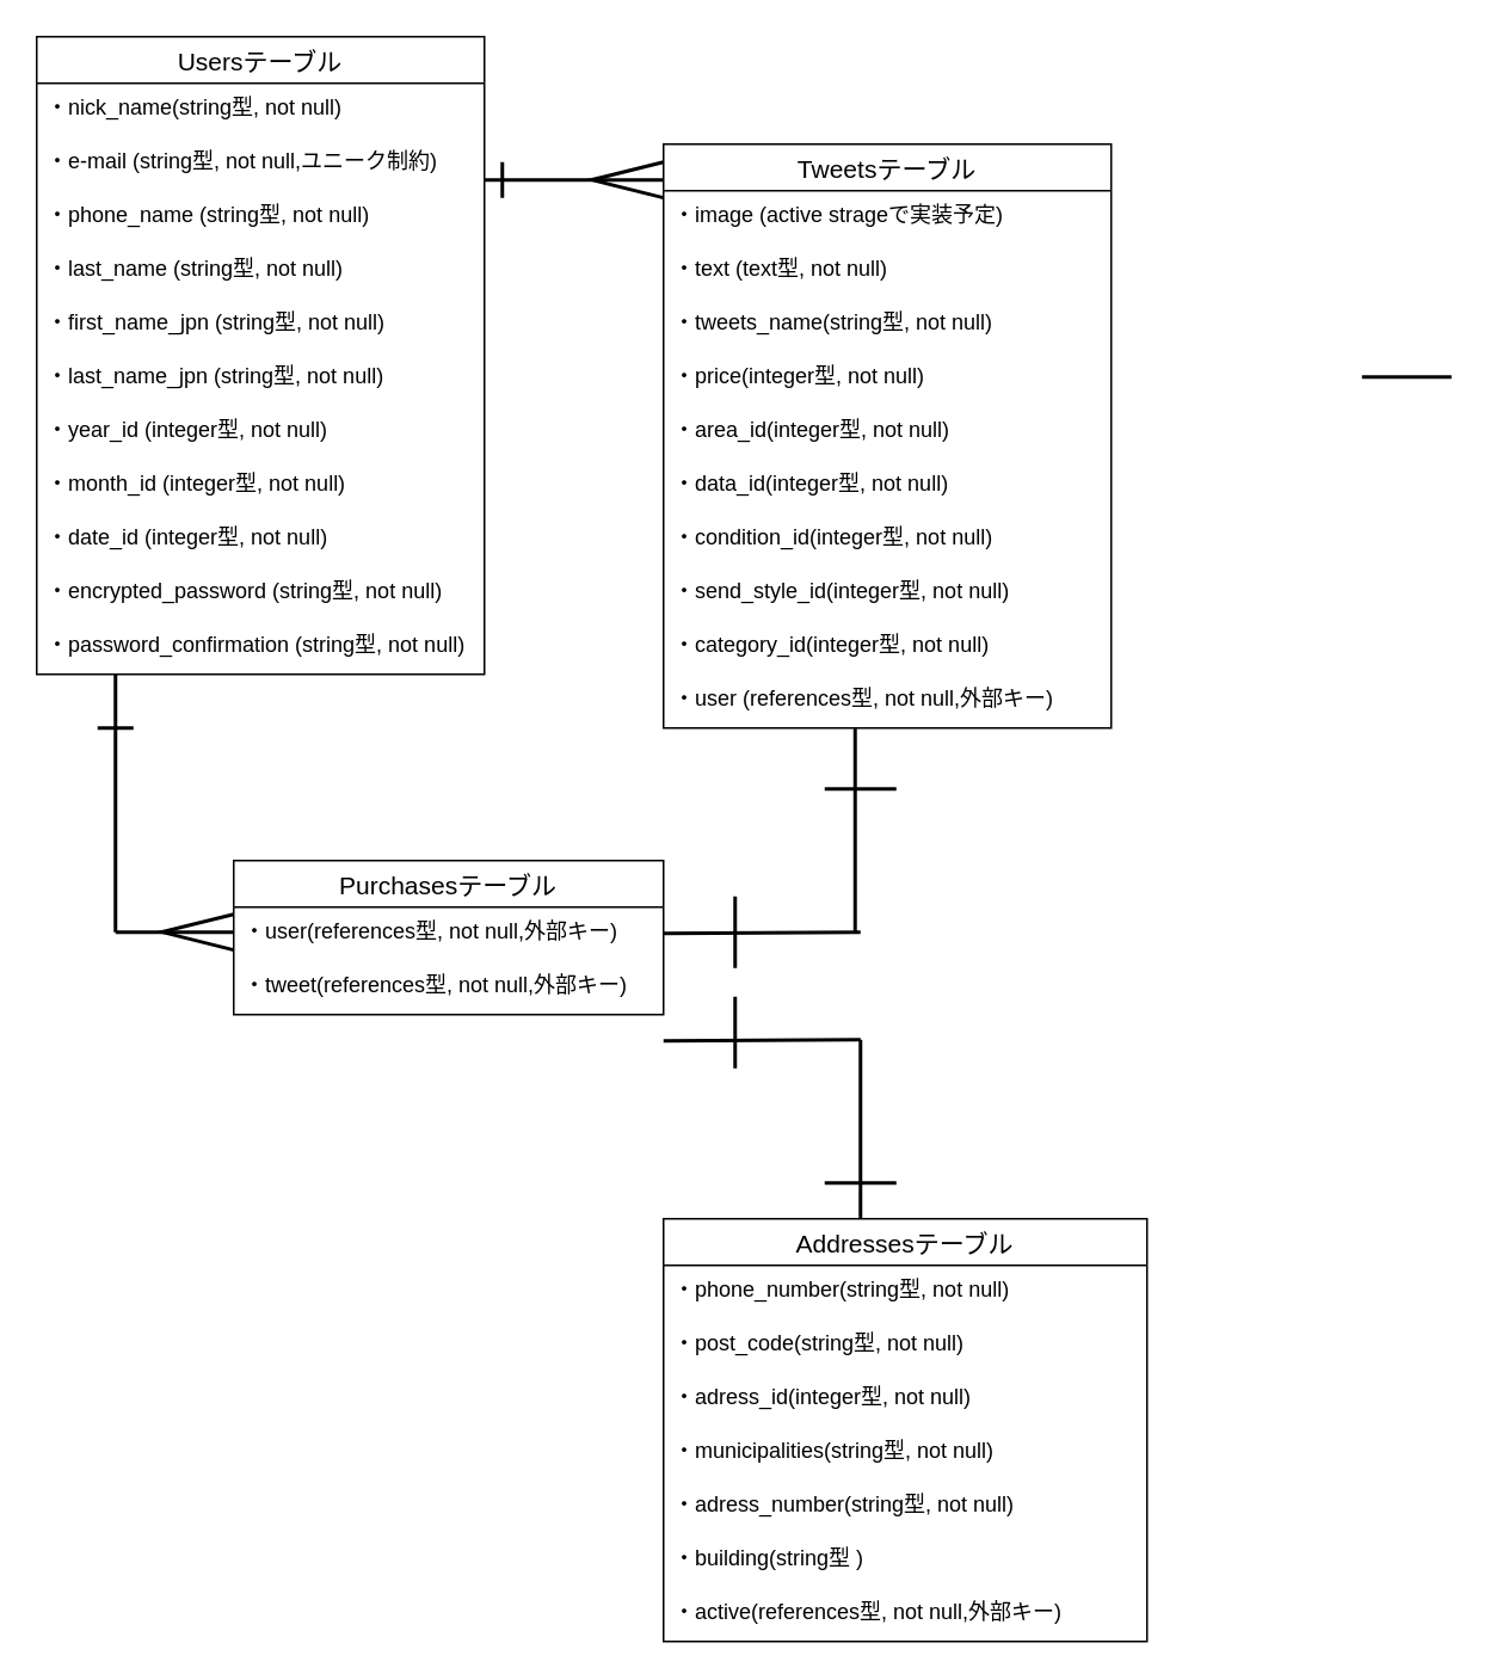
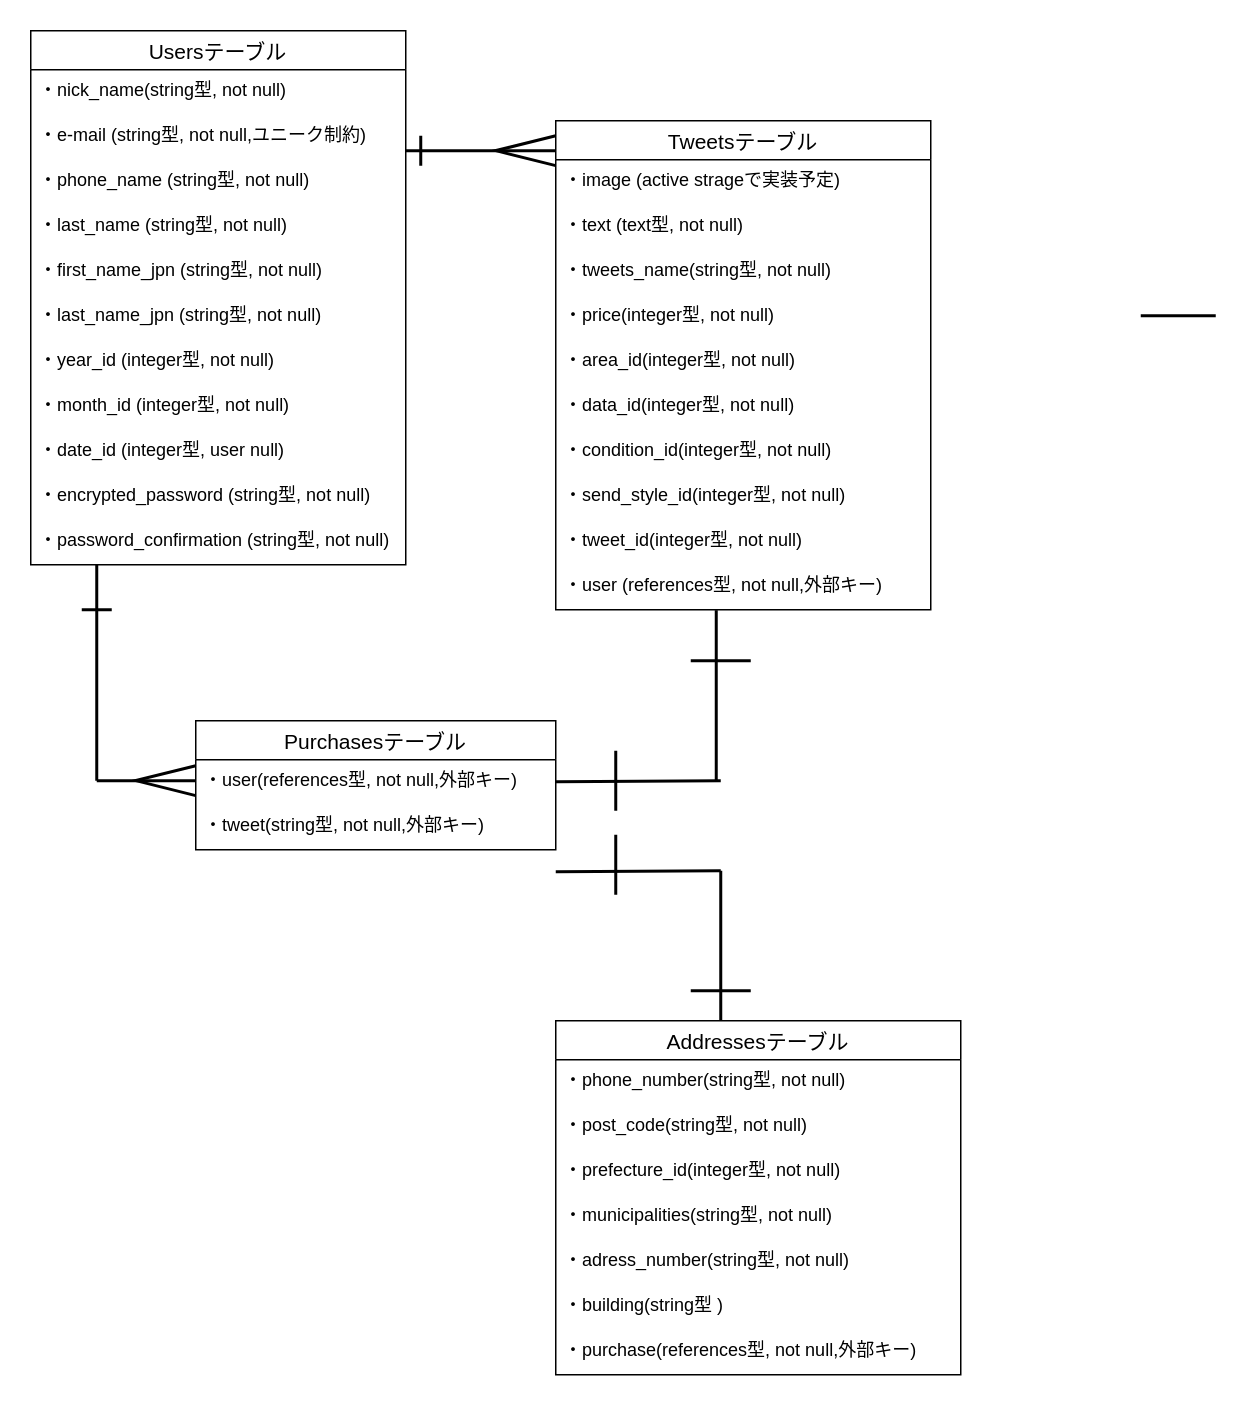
  <mxCell id="0" />
  <mxCell id="1" parent="0" />
  <mxCell id="2" value="Usersテーブル" style="swimlane;fontStyle=0;childLayout=stackLayout;horizontal=1;startSize=26;horizontalStack=0;resizeParent=1;resizeParentMax=0;resizeLast=0;collapsible=1;marginBottom=0;align=center;fontSize=14;" parent="1" vertex="1"><mxGeometry x="20" y="20" width="250" height="356" as="geometry" /></mxCell>
  <mxCell id="3" value="・nick_name(string型, not null)" style="text;strokeColor=none;fillColor=none;spacingLeft=4;spacingRight=4;overflow=hidden;rotatable=0;points=[[0,0.5],[1,0.5]];portConstraint=eastwest;fontSize=12;" parent="2" vertex="1"><mxGeometry y="26" width="250" height="30" as="geometry" /></mxCell>
  <mxCell id="4" value="・e-mail (string型, not null,ユニーク制約)" style="text;strokeColor=none;fillColor=none;spacingLeft=4;spacingRight=4;overflow=hidden;rotatable=0;points=[[0,0.5],[1,0.5]];portConstraint=eastwest;fontSize=12;" parent="2" vertex="1"><mxGeometry y="56" width="250" height="30" as="geometry" /></mxCell>
  <mxCell id="5" value="・phone_name (string型, not null)" style="text;strokeColor=none;fillColor=none;spacingLeft=4;spacingRight=4;overflow=hidden;rotatable=0;points=[[0,0.5],[1,0.5]];portConstraint=eastwest;fontSize=12;" parent="2" vertex="1"><mxGeometry y="86" width="250" height="30" as="geometry" /></mxCell>
  <mxCell id="6" value="・last_name (string型, not null)" style="text;strokeColor=none;fillColor=none;spacingLeft=4;spacingRight=4;overflow=hidden;rotatable=0;points=[[0,0.5],[1,0.5]];portConstraint=eastwest;fontSize=12;" parent="2" vertex="1"><mxGeometry y="116" width="250" height="30" as="geometry" /></mxCell>
  <mxCell id="7" value="・first_name_jpn (string型, not null)" style="text;strokeColor=none;fillColor=none;spacingLeft=4;spacingRight=4;overflow=hidden;rotatable=0;points=[[0,0.5],[1,0.5]];portConstraint=eastwest;fontSize=12;" parent="2" vertex="1"><mxGeometry y="146" width="250" height="30" as="geometry" /></mxCell>
  <mxCell id="8" value="・last_name_jpn (string型, not null)" style="text;strokeColor=none;fillColor=none;spacingLeft=4;spacingRight=4;overflow=hidden;rotatable=0;points=[[0,0.5],[1,0.5]];portConstraint=eastwest;fontSize=12;" parent="2" vertex="1"><mxGeometry y="176" width="250" height="30" as="geometry" /></mxCell>
  <mxCell id="9" value="・year_id (integer型, not null)" style="text;strokeColor=none;fillColor=none;spacingLeft=4;spacingRight=4;overflow=hidden;rotatable=0;points=[[0,0.5],[1,0.5]];portConstraint=eastwest;fontSize=12;" parent="2" vertex="1"><mxGeometry y="206" width="250" height="30" as="geometry" /></mxCell>
  <mxCell id="10" value="・month_id (integer型, not null)" style="text;strokeColor=none;fillColor=none;spacingLeft=4;spacingRight=4;overflow=hidden;rotatable=0;points=[[0,0.5],[1,0.5]];portConstraint=eastwest;fontSize=12;" parent="2" vertex="1"><mxGeometry y="236" width="250" height="30" as="geometry" /></mxCell>
- <mxCell id="11" value="・date_id (integer型, not null)" style="text;strokeColor=none;fillColor=none;spacingLeft=4;spacingRight=4;overflow=hidden;rotatable=0;points=[[0,0.5],[1,0.5]];portConstraint=eastwest;fontSize=12;" parent="2" vertex="1"><mxGeometry y="266" width="250" height="30" as="geometry" /></mxCell>
+ <mxCell id="11" value="・date_id (integer型, user null)" style="text;strokeColor=none;fillColor=none;spacingLeft=4;spacingRight=4;overflow=hidden;rotatable=0;points=[[0,0.5],[1,0.5]];portConstraint=eastwest;fontSize=12;" parent="2" vertex="1"><mxGeometry y="266" width="250" height="30" as="geometry" /></mxCell>
  <mxCell id="12" value="・encrypted_password (string型, not null)" style="text;strokeColor=none;fillColor=none;spacingLeft=4;spacingRight=4;overflow=hidden;rotatable=0;points=[[0,0.5],[1,0.5]];portConstraint=eastwest;fontSize=12;" parent="2" vertex="1"><mxGeometry y="296" width="250" height="30" as="geometry" /></mxCell>
  <mxCell id="13" value="・password_confirmation (string型, not null)" style="text;strokeColor=none;fillColor=none;spacingLeft=4;spacingRight=4;overflow=hidden;rotatable=0;points=[[0,0.5],[1,0.5]];portConstraint=eastwest;fontSize=12;" parent="2" vertex="1"><mxGeometry y="326" width="250" height="30" as="geometry" /></mxCell>
  <mxCell id="14" value="Tweetsテーブル" style="swimlane;fontStyle=0;childLayout=stackLayout;horizontal=1;startSize=26;horizontalStack=0;resizeParent=1;resizeParentMax=0;resizeLast=0;collapsible=1;marginBottom=0;align=center;fontSize=14;" parent="1" vertex="1"><mxGeometry x="370" y="80" width="250" height="326" as="geometry" /></mxCell>
  <mxCell id="15" value="・image (active strageで実装予定)" style="text;strokeColor=none;fillColor=none;spacingLeft=4;spacingRight=4;overflow=hidden;rotatable=0;points=[[0,0.5],[1,0.5]];portConstraint=eastwest;fontSize=12;" parent="14" vertex="1"><mxGeometry y="26" width="250" height="30" as="geometry" /></mxCell>
  <mxCell id="16" value="・text (text型, not null)" style="text;strokeColor=none;fillColor=none;spacingLeft=4;spacingRight=4;overflow=hidden;rotatable=0;points=[[0,0.5],[1,0.5]];portConstraint=eastwest;fontSize=12;" parent="14" vertex="1"><mxGeometry y="56" width="250" height="30" as="geometry" /></mxCell>
  <mxCell id="17" value="・tweets_name(string型, not null)" style="text;strokeColor=none;fillColor=none;spacingLeft=4;spacingRight=4;overflow=hidden;rotatable=0;points=[[0,0.5],[1,0.5]];portConstraint=eastwest;fontSize=12;" parent="14" vertex="1"><mxGeometry y="86" width="250" height="30" as="geometry" /></mxCell>
  <mxCell id="18" value="・price(integer型, not null)" style="text;strokeColor=none;fillColor=none;spacingLeft=4;spacingRight=4;overflow=hidden;rotatable=0;points=[[0,0.5],[1,0.5]];portConstraint=eastwest;fontSize=12;" parent="14" vertex="1"><mxGeometry y="116" width="250" height="30" as="geometry" /></mxCell>
  <mxCell id="19" value="・area_id(integer型, not null)" style="text;strokeColor=none;fillColor=none;spacingLeft=4;spacingRight=4;overflow=hidden;rotatable=0;points=[[0,0.5],[1,0.5]];portConstraint=eastwest;fontSize=12;" parent="14" vertex="1"><mxGeometry y="146" width="250" height="30" as="geometry" /></mxCell>
  <mxCell id="20" value="・data_id(integer型, not null)" style="text;strokeColor=none;fillColor=none;spacingLeft=4;spacingRight=4;overflow=hidden;rotatable=0;points=[[0,0.5],[1,0.5]];portConstraint=eastwest;fontSize=12;" parent="14" vertex="1"><mxGeometry y="176" width="250" height="30" as="geometry" /></mxCell>
  <mxCell id="21" value="・condition_id(integer型, not null)" style="text;strokeColor=none;fillColor=none;spacingLeft=4;spacingRight=4;overflow=hidden;rotatable=0;points=[[0,0.5],[1,0.5]];portConstraint=eastwest;fontSize=12;" parent="14" vertex="1"><mxGeometry y="206" width="250" height="30" as="geometry" /></mxCell>
  <mxCell id="22" value="・send_style_id(integer型, not null)" style="text;strokeColor=none;fillColor=none;spacingLeft=4;spacingRight=4;overflow=hidden;rotatable=0;points=[[0,0.5],[1,0.5]];portConstraint=eastwest;fontSize=12;" parent="14" vertex="1"><mxGeometry y="236" width="250" height="30" as="geometry" /></mxCell>
- <mxCell id="23" value="・category_id(integer型, not null)" style="text;strokeColor=none;fillColor=none;spacingLeft=4;spacingRight=4;overflow=hidden;rotatable=0;points=[[0,0.5],[1,0.5]];portConstraint=eastwest;fontSize=12;" parent="14" vertex="1"><mxGeometry y="266" width="250" height="30" as="geometry" /></mxCell>
+ <mxCell id="23" value="・tweet_id(integer型, not null)" style="text;strokeColor=none;fillColor=none;spacingLeft=4;spacingRight=4;overflow=hidden;rotatable=0;points=[[0,0.5],[1,0.5]];portConstraint=eastwest;fontSize=12;" parent="14" vertex="1"><mxGeometry y="266" width="250" height="30" as="geometry" /></mxCell>
  <mxCell id="24" value="・user (references型, not null,外部キー)" style="text;strokeColor=none;fillColor=none;spacingLeft=4;spacingRight=4;overflow=hidden;rotatable=0;points=[[0,0.5],[1,0.5]];portConstraint=eastwest;fontSize=12;" parent="14" vertex="1"><mxGeometry y="296" width="250" height="30" as="geometry" /></mxCell>
  <mxCell id="25" value="Purchasesテーブル" style="swimlane;fontStyle=0;childLayout=stackLayout;horizontal=1;startSize=26;horizontalStack=0;resizeParent=1;resizeParentMax=0;resizeLast=0;collapsible=1;marginBottom=0;align=center;fontSize=14;" parent="1" vertex="1"><mxGeometry x="130" y="480" width="240" height="86" as="geometry" /></mxCell>
  <mxCell id="26" value="・user(references型, not null,外部キー)" style="text;strokeColor=none;fillColor=none;spacingLeft=4;spacingRight=4;overflow=hidden;rotatable=0;points=[[0,0.5],[1,0.5]];portConstraint=eastwest;fontSize=12;" parent="25" vertex="1"><mxGeometry y="26" width="240" height="30" as="geometry" /></mxCell>
- <mxCell id="27" value="・tweet(references型, not null,外部キー)" style="text;strokeColor=none;fillColor=none;spacingLeft=4;spacingRight=4;overflow=hidden;rotatable=0;points=[[0,0.5],[1,0.5]];portConstraint=eastwest;fontSize=12;" parent="25" vertex="1"><mxGeometry y="56" width="240" height="30" as="geometry" /></mxCell>
+ <mxCell id="27" value="・tweet(string型, not null,外部キー)" style="text;strokeColor=none;fillColor=none;spacingLeft=4;spacingRight=4;overflow=hidden;rotatable=0;points=[[0,0.5],[1,0.5]];portConstraint=eastwest;fontSize=12;" parent="25" vertex="1"><mxGeometry y="56" width="240" height="30" as="geometry" /></mxCell>
  <mxCell id="28" value="Addressesテーブル" style="swimlane;fontStyle=0;childLayout=stackLayout;horizontal=1;startSize=26;horizontalStack=0;resizeParent=1;resizeParentMax=0;resizeLast=0;collapsible=1;marginBottom=0;align=center;fontSize=14;" parent="1" vertex="1"><mxGeometry x="370" y="680" width="270" height="236" as="geometry" /></mxCell>
  <mxCell id="29" value="・phone_number(string型, not null)" style="text;strokeColor=none;fillColor=none;spacingLeft=4;spacingRight=4;overflow=hidden;rotatable=0;points=[[0,0.5],[1,0.5]];portConstraint=eastwest;fontSize=12;" parent="28" vertex="1"><mxGeometry y="26" width="270" height="30" as="geometry" /></mxCell>
  <mxCell id="30" value="・post_code(string型, not null)" style="text;strokeColor=none;fillColor=none;spacingLeft=4;spacingRight=4;overflow=hidden;rotatable=0;points=[[0,0.5],[1,0.5]];portConstraint=eastwest;fontSize=12;" parent="28" vertex="1"><mxGeometry y="56" width="270" height="30" as="geometry" /></mxCell>
- <mxCell id="31" value="・adress_id(integer型, not null)" style="text;strokeColor=none;fillColor=none;spacingLeft=4;spacingRight=4;overflow=hidden;rotatable=0;points=[[0,0.5],[1,0.5]];portConstraint=eastwest;fontSize=12;" parent="28" vertex="1"><mxGeometry y="86" width="270" height="30" as="geometry" /></mxCell>
+ <mxCell id="31" value="・prefecture_id(integer型, not null)" style="text;strokeColor=none;fillColor=none;spacingLeft=4;spacingRight=4;overflow=hidden;rotatable=0;points=[[0,0.5],[1,0.5]];portConstraint=eastwest;fontSize=12;" parent="28" vertex="1"><mxGeometry y="86" width="270" height="30" as="geometry" /></mxCell>
  <mxCell id="32" value="・municipalities(string型, not null)" style="text;strokeColor=none;fillColor=none;spacingLeft=4;spacingRight=4;overflow=hidden;rotatable=0;points=[[0,0.5],[1,0.5]];portConstraint=eastwest;fontSize=12;" parent="28" vertex="1"><mxGeometry y="116" width="270" height="30" as="geometry" /></mxCell>
  <mxCell id="33" value="・adress_number(string型, not null)" style="text;strokeColor=none;fillColor=none;spacingLeft=4;spacingRight=4;overflow=hidden;rotatable=0;points=[[0,0.5],[1,0.5]];portConstraint=eastwest;fontSize=12;" parent="28" vertex="1"><mxGeometry y="146" width="270" height="30" as="geometry" /></mxCell>
  <mxCell id="34" value="・building(string型 )" style="text;strokeColor=none;fillColor=none;spacingLeft=4;spacingRight=4;overflow=hidden;rotatable=0;points=[[0,0.5],[1,0.5]];portConstraint=eastwest;fontSize=12;" parent="28" vertex="1"><mxGeometry y="176" width="270" height="30" as="geometry" /></mxCell>
- <mxCell id="35" value="・active(references型, not null,外部キー)" style="text;strokeColor=none;fillColor=none;spacingLeft=4;spacingRight=4;overflow=hidden;rotatable=0;points=[[0,0.5],[1,0.5]];portConstraint=eastwest;fontSize=12;" parent="28" vertex="1"><mxGeometry y="206" width="270" height="30" as="geometry" /></mxCell>
+ <mxCell id="35" value="・purchase(references型, not null,外部キー)" style="text;strokeColor=none;fillColor=none;spacingLeft=4;spacingRight=4;overflow=hidden;rotatable=0;points=[[0,0.5],[1,0.5]];portConstraint=eastwest;fontSize=12;" parent="28" vertex="1"><mxGeometry y="206" width="270" height="30" as="geometry" /></mxCell>
  <mxCell id="36" value="" style="endArrow=none;html=1;rounded=0;strokeWidth=2;" parent="1" edge="1"><mxGeometry relative="1" as="geometry"><mxPoint x="64" y="376" as="sourcePoint" /><mxPoint x="64" y="520" as="targetPoint" /></mxGeometry></mxCell>
  <mxCell id="37" value="" style="endArrow=none;html=1;rounded=0;strokeWidth=2;" parent="1" edge="1"><mxGeometry relative="1" as="geometry"><mxPoint x="74" y="406" as="sourcePoint" /><mxPoint x="54" y="406" as="targetPoint" /></mxGeometry></mxCell>
  <mxCell id="38" value="" style="endArrow=none;html=1;rounded=0;strokeWidth=2;" parent="1" edge="1"><mxGeometry relative="1" as="geometry"><mxPoint x="270" y="100" as="sourcePoint" /><mxPoint x="370" y="100" as="targetPoint" /></mxGeometry></mxCell>
  <mxCell id="39" value="" style="endArrow=none;html=1;rounded=0;strokeWidth=2;" parent="1" edge="1"><mxGeometry relative="1" as="geometry"><mxPoint x="280" y="110" as="sourcePoint" /><mxPoint x="280" y="90" as="targetPoint" /></mxGeometry></mxCell>
  <mxCell id="40" value="" style="endArrow=none;html=1;rounded=0;strokeWidth=2;" parent="1" edge="1"><mxGeometry relative="1" as="geometry"><mxPoint x="370" y="520.64" as="sourcePoint" /><mxPoint x="480" y="520" as="targetPoint" /></mxGeometry></mxCell>
  <mxCell id="41" value="" style="endArrow=none;html=1;rounded=0;strokeWidth=2;" parent="1" edge="1"><mxGeometry relative="1" as="geometry"><mxPoint x="760" y="210" as="sourcePoint" /><mxPoint x="810" y="210" as="targetPoint" /></mxGeometry></mxCell>
  <mxCell id="42" value="" style="endArrow=none;html=1;rounded=0;strokeWidth=2;" parent="1" edge="1"><mxGeometry relative="1" as="geometry"><mxPoint x="480" y="580" as="sourcePoint" /><mxPoint x="480" y="680" as="targetPoint" /></mxGeometry></mxCell>
  <mxCell id="43" value="" style="endArrow=none;html=1;rounded=0;strokeWidth=2;" parent="1" edge="1"><mxGeometry relative="1" as="geometry"><mxPoint x="477" y="406.29" as="sourcePoint" /><mxPoint x="477" y="520" as="targetPoint" /></mxGeometry></mxCell>
  <mxCell id="44" value="" style="endArrow=none;html=1;rounded=0;strokeWidth=2;" parent="1" edge="1"><mxGeometry relative="1" as="geometry"><mxPoint x="460" y="660" as="sourcePoint" /><mxPoint x="500" y="660" as="targetPoint" /></mxGeometry></mxCell>
  <mxCell id="45" value="" style="endArrow=none;html=1;rounded=0;strokeWidth=2;" parent="1" edge="1"><mxGeometry relative="1" as="geometry"><mxPoint x="64" y="520" as="sourcePoint" /><mxPoint x="130" y="520" as="targetPoint" /></mxGeometry></mxCell>
  <mxCell id="46" value="" style="endArrow=none;html=1;rounded=0;strokeWidth=2;entryX=0;entryY=0.049;entryDx=0;entryDy=0;entryPerimeter=0;" parent="1" edge="1"><mxGeometry relative="1" as="geometry"><mxPoint x="130" y="529.91" as="sourcePoint" /><mxPoint x="130" y="510.004" as="targetPoint" /><Array as="points"><mxPoint x="90" y="519.91" /></Array></mxGeometry></mxCell>
  <mxCell id="47" value="" style="endArrow=none;html=1;rounded=0;strokeWidth=2;" parent="1" edge="1"><mxGeometry relative="1" as="geometry"><mxPoint x="410" y="540" as="sourcePoint" /><mxPoint x="410" y="500" as="targetPoint" /></mxGeometry></mxCell>
  <mxCell id="48" value="" style="endArrow=none;html=1;rounded=0;strokeWidth=2;" edge="1" parent="1"><mxGeometry relative="1" as="geometry"><mxPoint x="460" y="440" as="sourcePoint" /><mxPoint x="500" y="440" as="targetPoint" /></mxGeometry></mxCell>
  <mxCell id="49" value="" style="endArrow=none;html=1;rounded=0;strokeWidth=2;" edge="1" parent="1"><mxGeometry relative="1" as="geometry"><mxPoint x="370" y="580.64" as="sourcePoint" /><mxPoint x="480" y="580" as="targetPoint" /></mxGeometry></mxCell>
  <mxCell id="50" value="" style="endArrow=none;html=1;rounded=0;strokeWidth=2;" edge="1" parent="1"><mxGeometry relative="1" as="geometry"><mxPoint x="410" y="596" as="sourcePoint" /><mxPoint x="410" y="556" as="targetPoint" /></mxGeometry></mxCell>
  <mxCell id="51" value="" style="endArrow=none;html=1;rounded=0;strokeWidth=2;entryX=0;entryY=0.049;entryDx=0;entryDy=0;entryPerimeter=0;" edge="1" parent="1"><mxGeometry relative="1" as="geometry"><mxPoint x="370" y="109.91" as="sourcePoint" /><mxPoint x="370" y="90.004" as="targetPoint" /><Array as="points"><mxPoint x="330" y="99.91" /></Array></mxGeometry></mxCell>
